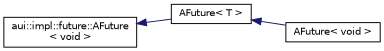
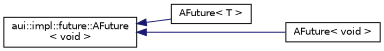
  digraph {
    rankdir=LR
    node [color=black fillcolor=white fontname=Helvetica fontsize=10 shape=record style=filled]
    edge [color=midnightblue dir=back fontname=Helvetica fontsize=10 labelfontname=Helvetica labelfontsize=10 style=solid]
    n1 [height=0.2 label="aui::impl::future::AFuture\l\< void \>" width=0.4]
    n2 [height=0.2 label="AFuture\< T \>" width=0.4]
    n3 [height=0.2 label="AFuture\< void \>" width=0.4]
    n1 -> n2
-   n2 -> n3
+   n1 -> n3
  }
